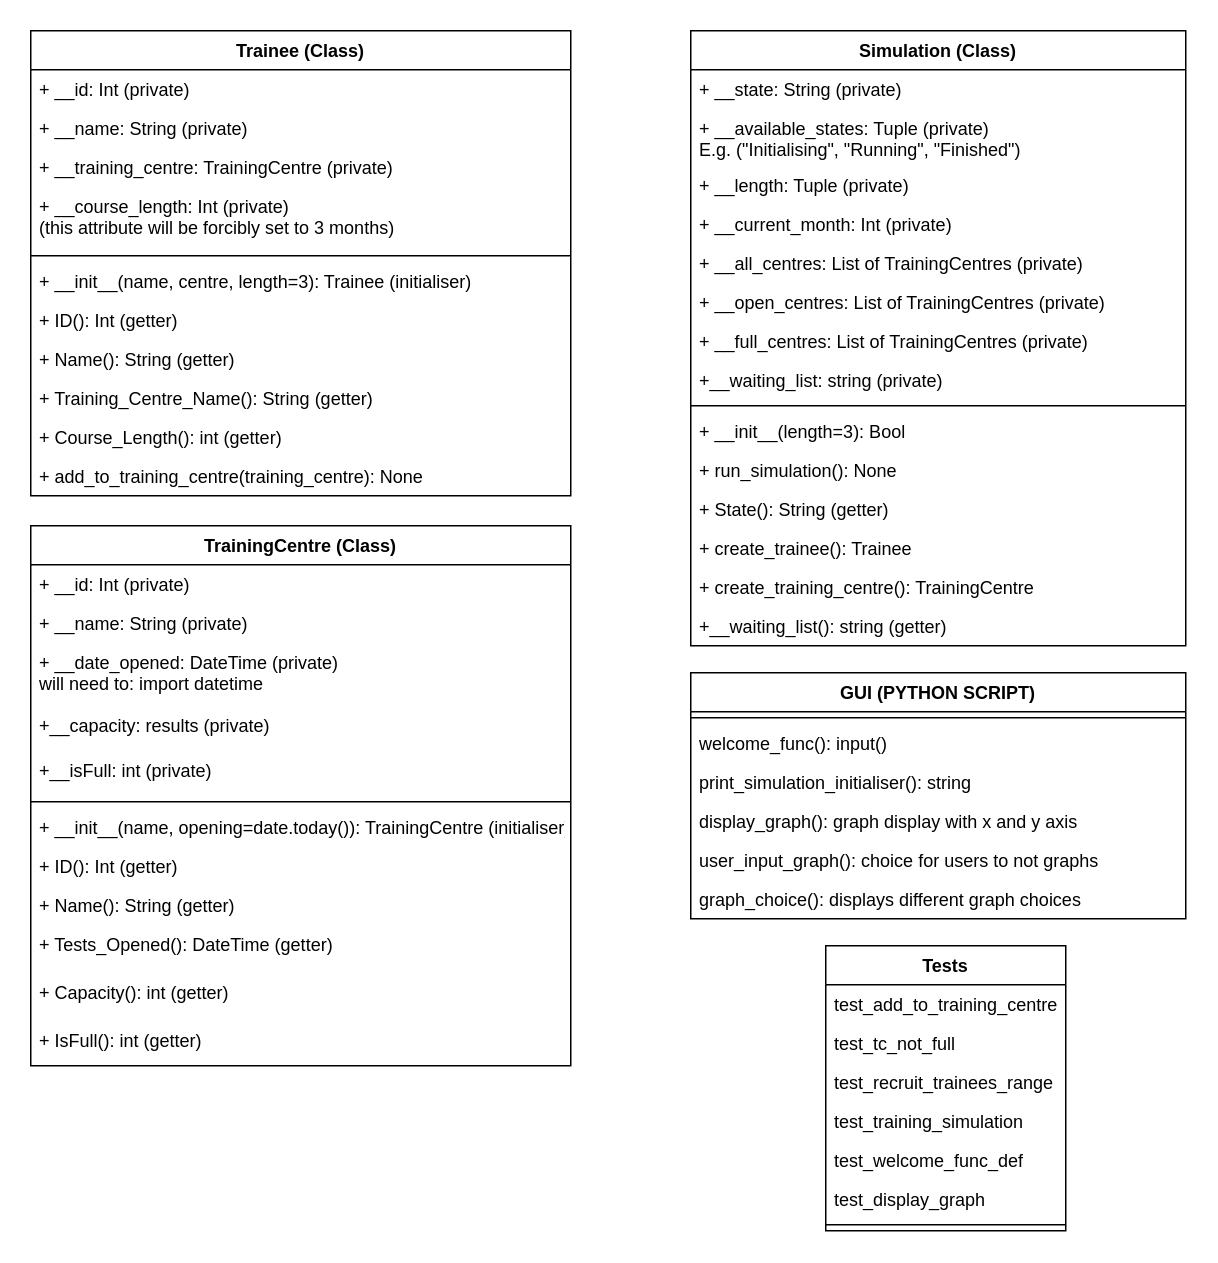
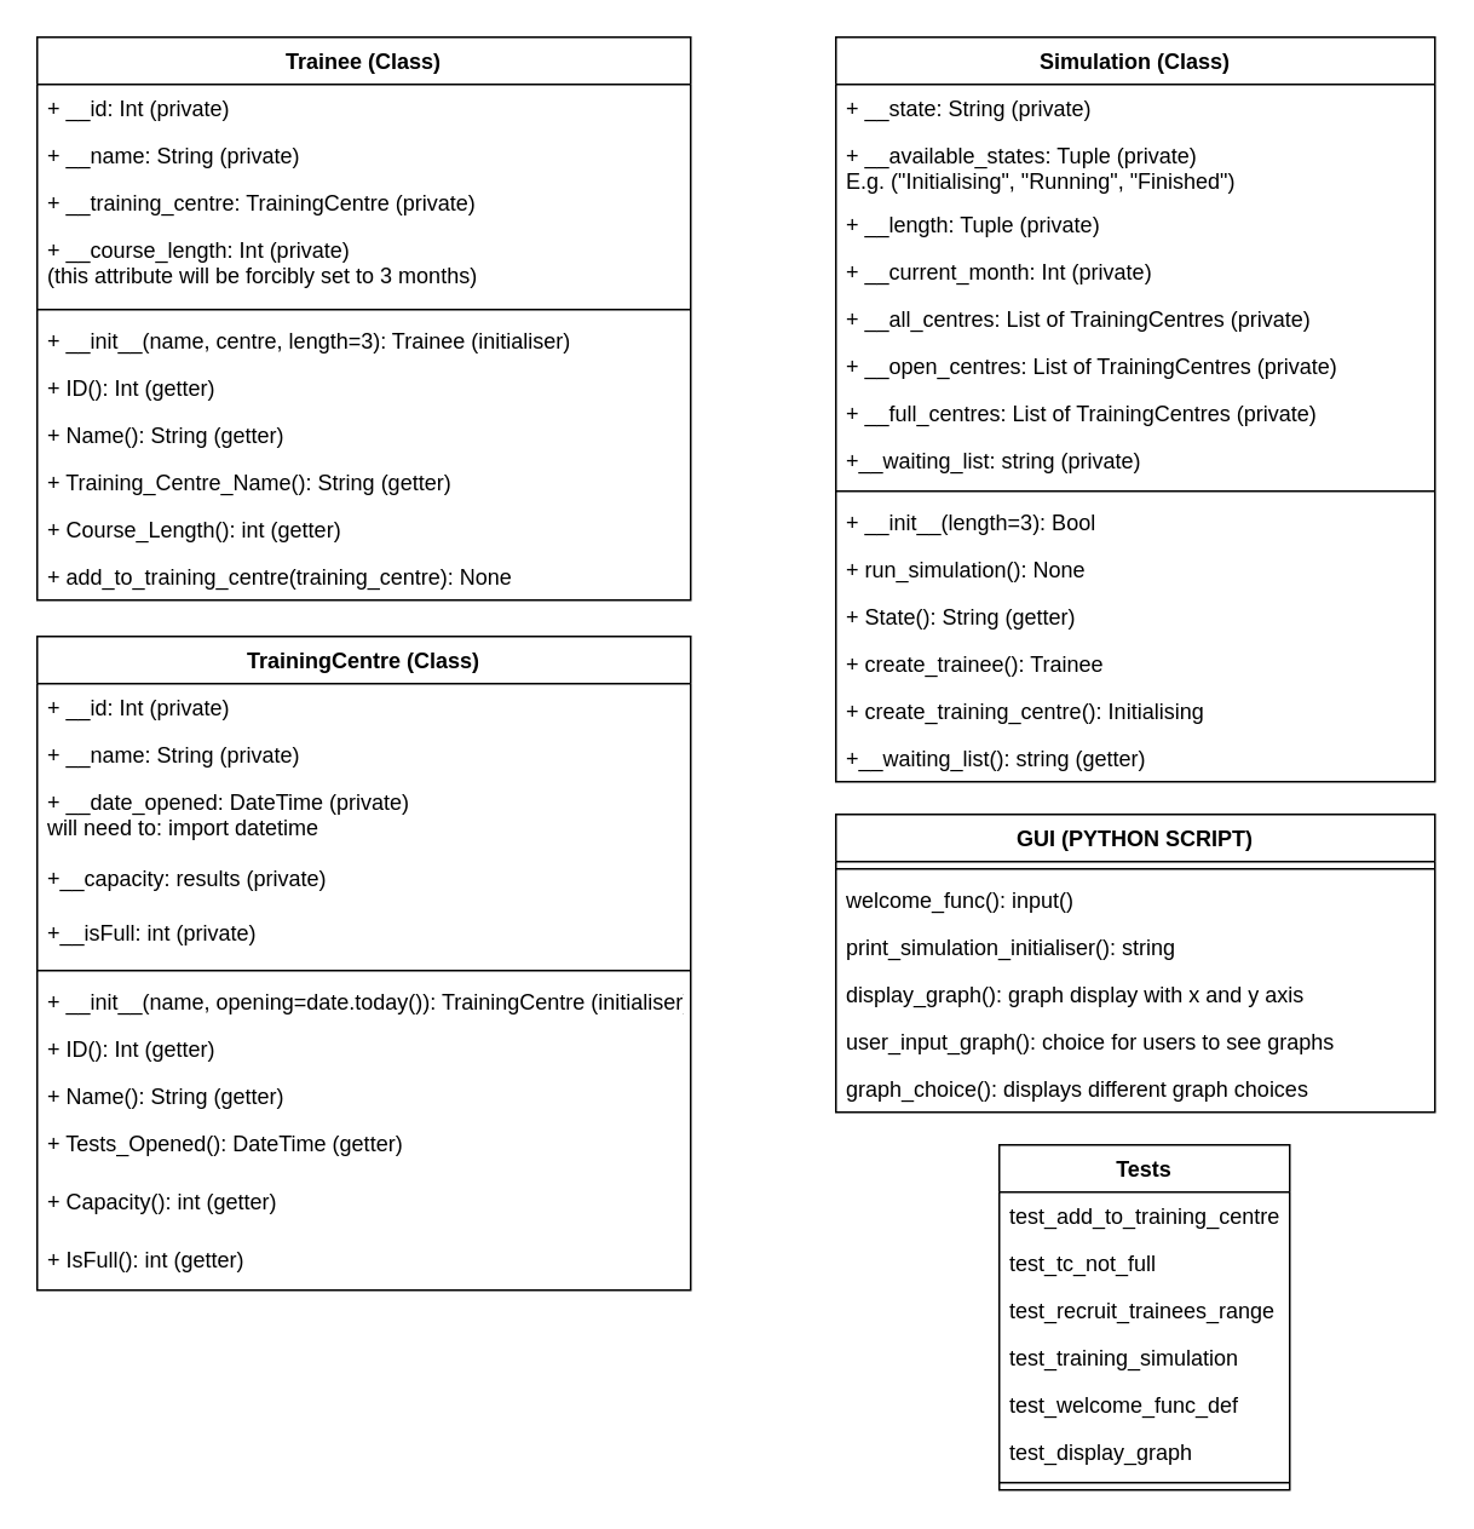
  <mxCell id="0" />
  <mxCell id="1" parent="0" />
  <mxCell id="2" value="Tests" style="swimlane;fontStyle=1;align=center;verticalAlign=top;childLayout=stackLayout;horizontal=1;startSize=26;horizontalStack=0;resizeParent=1;resizeLast=0;collapsible=1;marginBottom=0;rounded=0;shadow=0;strokeWidth=1;" parent="1" vertex="1"><mxGeometry x="550" y="630" width="160" height="190" as="geometry"><mxRectangle x="230" y="140" width="160" height="26" as="alternateBounds" /></mxGeometry></mxCell>
  <mxCell id="3" value="test_add_to_training_centre" style="text;align=left;verticalAlign=top;spacingLeft=4;spacingRight=4;overflow=hidden;rotatable=0;points=[[0,0.5],[1,0.5]];portConstraint=eastwest;" parent="2" vertex="1"><mxGeometry y="26" width="160" height="26" as="geometry" /></mxCell>
  <mxCell id="4" value="test_tc_not_full" style="text;align=left;verticalAlign=top;spacingLeft=4;spacingRight=4;overflow=hidden;rotatable=0;points=[[0,0.5],[1,0.5]];portConstraint=eastwest;rounded=0;shadow=0;html=0;" parent="2" vertex="1"><mxGeometry y="52" width="160" height="26" as="geometry" /></mxCell>
  <mxCell id="5" value="test_recruit_trainees_range" style="text;align=left;verticalAlign=top;spacingLeft=4;spacingRight=4;overflow=hidden;rotatable=0;points=[[0,0.5],[1,0.5]];portConstraint=eastwest;rounded=0;shadow=0;html=0;" parent="2" vertex="1"><mxGeometry y="78" width="160" height="26" as="geometry" /></mxCell>
  <mxCell id="6" value="test_training_simulation" style="text;align=left;verticalAlign=top;spacingLeft=4;spacingRight=4;overflow=hidden;rotatable=0;points=[[0,0.5],[1,0.5]];portConstraint=eastwest;" parent="2" vertex="1"><mxGeometry y="104" width="160" height="26" as="geometry" /></mxCell>
  <mxCell id="7" value="test_welcome_func_def" style="text;align=left;verticalAlign=top;spacingLeft=4;spacingRight=4;overflow=hidden;rotatable=0;points=[[0,0.5],[1,0.5]];portConstraint=eastwest;" vertex="1" parent="2"><mxGeometry y="130" width="160" height="26" as="geometry" /></mxCell>
  <mxCell id="8" value="test_display_graph" style="text;align=left;verticalAlign=top;spacingLeft=4;spacingRight=4;overflow=hidden;rotatable=0;points=[[0,0.5],[1,0.5]];portConstraint=eastwest;" vertex="1" parent="2"><mxGeometry y="156" width="160" height="26" as="geometry" /></mxCell>
  <mxCell id="9" value="" style="line;html=1;strokeWidth=1;align=left;verticalAlign=middle;spacingTop=-1;spacingLeft=3;spacingRight=3;rotatable=0;labelPosition=right;points=[];portConstraint=eastwest;" parent="2" vertex="1"><mxGeometry y="182" width="160" height="8" as="geometry" /></mxCell>
  <mxCell id="10" value="Trainee (Class)" style="swimlane;fontStyle=1;align=center;verticalAlign=top;childLayout=stackLayout;horizontal=1;startSize=26;horizontalStack=0;resizeParent=1;resizeParentMax=0;resizeLast=0;collapsible=1;marginBottom=0;" parent="1" vertex="1"><mxGeometry x="20" y="20" width="360" height="310" as="geometry" /></mxCell>
  <mxCell id="11" value="+ __id: Int (private)" style="text;strokeColor=none;fillColor=none;align=left;verticalAlign=top;spacingLeft=4;spacingRight=4;overflow=hidden;rotatable=0;points=[[0,0.5],[1,0.5]];portConstraint=eastwest;" parent="10" vertex="1"><mxGeometry y="26" width="360" height="26" as="geometry" /></mxCell>
  <mxCell id="12" value="+ __name: String (private)" style="text;strokeColor=none;fillColor=none;align=left;verticalAlign=top;spacingLeft=4;spacingRight=4;overflow=hidden;rotatable=0;points=[[0,0.5],[1,0.5]];portConstraint=eastwest;" parent="10" vertex="1"><mxGeometry y="52" width="360" height="26" as="geometry" /></mxCell>
  <mxCell id="13" value="+ __training_centre: TrainingCentre (private)" style="text;strokeColor=none;fillColor=none;align=left;verticalAlign=top;spacingLeft=4;spacingRight=4;overflow=hidden;rotatable=0;points=[[0,0.5],[1,0.5]];portConstraint=eastwest;" parent="10" vertex="1"><mxGeometry y="78" width="360" height="26" as="geometry" /></mxCell>
  <mxCell id="14" value="+ __course_length: Int (private)&#10;(this attribute will be forcibly set to 3 months)" style="text;strokeColor=none;fillColor=none;align=left;verticalAlign=top;spacingLeft=4;spacingRight=4;overflow=hidden;rotatable=0;points=[[0,0.5],[1,0.5]];portConstraint=eastwest;" parent="10" vertex="1"><mxGeometry y="104" width="360" height="42" as="geometry" /></mxCell>
  <mxCell id="15" value="" style="line;strokeWidth=1;fillColor=none;align=left;verticalAlign=middle;spacingTop=-1;spacingLeft=3;spacingRight=3;rotatable=0;labelPosition=right;points=[];portConstraint=eastwest;" parent="10" vertex="1"><mxGeometry y="146" width="360" height="8" as="geometry" /></mxCell>
  <mxCell id="16" value="+ __init__(name, centre, length=3): Trainee (initialiser)" style="text;strokeColor=none;fillColor=none;align=left;verticalAlign=top;spacingLeft=4;spacingRight=4;overflow=hidden;rotatable=0;points=[[0,0.5],[1,0.5]];portConstraint=eastwest;" parent="10" vertex="1"><mxGeometry y="154" width="360" height="26" as="geometry" /></mxCell>
  <mxCell id="17" value="+ ID(): Int (getter)" style="text;strokeColor=none;fillColor=none;align=left;verticalAlign=top;spacingLeft=4;spacingRight=4;overflow=hidden;rotatable=0;points=[[0,0.5],[1,0.5]];portConstraint=eastwest;" parent="10" vertex="1"><mxGeometry y="180" width="360" height="26" as="geometry" /></mxCell>
  <mxCell id="18" value="+ Name(): String (getter)" style="text;strokeColor=none;fillColor=none;align=left;verticalAlign=top;spacingLeft=4;spacingRight=4;overflow=hidden;rotatable=0;points=[[0,0.5],[1,0.5]];portConstraint=eastwest;" parent="10" vertex="1"><mxGeometry y="206" width="360" height="26" as="geometry" /></mxCell>
  <mxCell id="19" value="+ Training_Centre_Name(): String (getter)" style="text;strokeColor=none;fillColor=none;align=left;verticalAlign=top;spacingLeft=4;spacingRight=4;overflow=hidden;rotatable=0;points=[[0,0.5],[1,0.5]];portConstraint=eastwest;" parent="10" vertex="1"><mxGeometry y="232" width="360" height="26" as="geometry" /></mxCell>
  <mxCell id="20" value="+ Course_Length(): int (getter)" style="text;strokeColor=none;fillColor=none;align=left;verticalAlign=top;spacingLeft=4;spacingRight=4;overflow=hidden;rotatable=0;points=[[0,0.5],[1,0.5]];portConstraint=eastwest;" parent="10" vertex="1"><mxGeometry y="258" width="360" height="26" as="geometry" /></mxCell>
  <mxCell id="21" value="+ add_to_training_centre(training_centre): None" style="text;strokeColor=none;fillColor=none;align=left;verticalAlign=top;spacingLeft=4;spacingRight=4;overflow=hidden;rotatable=0;points=[[0,0.5],[1,0.5]];portConstraint=eastwest;" parent="10" vertex="1"><mxGeometry y="284" width="360" height="26" as="geometry" /></mxCell>
  <mxCell id="22" value="Simulation (Class)" style="swimlane;fontStyle=1;align=center;verticalAlign=top;childLayout=stackLayout;horizontal=1;startSize=26;horizontalStack=0;resizeParent=1;resizeParentMax=0;resizeLast=0;collapsible=1;marginBottom=0;" parent="1" vertex="1"><mxGeometry x="460" y="20" width="330" height="410" as="geometry" /></mxCell>
  <mxCell id="23" value="+ __state: String (private)" style="text;strokeColor=none;fillColor=none;align=left;verticalAlign=top;spacingLeft=4;spacingRight=4;overflow=hidden;rotatable=0;points=[[0,0.5],[1,0.5]];portConstraint=eastwest;" parent="22" vertex="1"><mxGeometry y="26" width="330" height="26" as="geometry" /></mxCell>
  <mxCell id="24" value="+ __available_states: Tuple (private)&#10;E.g. (&quot;Initialising&quot;, &quot;Running&quot;, &quot;Finished&quot;)" style="text;strokeColor=none;fillColor=none;align=left;verticalAlign=top;spacingLeft=4;spacingRight=4;overflow=hidden;rotatable=0;points=[[0,0.5],[1,0.5]];portConstraint=eastwest;" parent="22" vertex="1"><mxGeometry y="52" width="330" height="38" as="geometry" /></mxCell>
  <mxCell id="25" value="+ __length: Tuple (private)" style="text;strokeColor=none;fillColor=none;align=left;verticalAlign=top;spacingLeft=4;spacingRight=4;overflow=hidden;rotatable=0;points=[[0,0.5],[1,0.5]];portConstraint=eastwest;" parent="22" vertex="1"><mxGeometry y="90" width="330" height="26" as="geometry" /></mxCell>
  <mxCell id="26" value="+ __current_month: Int (private)" style="text;strokeColor=none;fillColor=none;align=left;verticalAlign=top;spacingLeft=4;spacingRight=4;overflow=hidden;rotatable=0;points=[[0,0.5],[1,0.5]];portConstraint=eastwest;" parent="22" vertex="1"><mxGeometry y="116" width="330" height="26" as="geometry" /></mxCell>
  <mxCell id="27" value="+ __all_centres: List of TrainingCentres (private)" style="text;strokeColor=none;fillColor=none;align=left;verticalAlign=top;spacingLeft=4;spacingRight=4;overflow=hidden;rotatable=0;points=[[0,0.5],[1,0.5]];portConstraint=eastwest;" parent="22" vertex="1"><mxGeometry y="142" width="330" height="26" as="geometry" /></mxCell>
  <mxCell id="28" value="+ __open_centres: List of TrainingCentres (private)" style="text;strokeColor=none;fillColor=none;align=left;verticalAlign=top;spacingLeft=4;spacingRight=4;overflow=hidden;rotatable=0;points=[[0,0.5],[1,0.5]];portConstraint=eastwest;" parent="22" vertex="1"><mxGeometry y="168" width="330" height="26" as="geometry" /></mxCell>
  <mxCell id="29" value="+ __full_centres: List of TrainingCentres (private)" style="text;strokeColor=none;fillColor=none;align=left;verticalAlign=top;spacingLeft=4;spacingRight=4;overflow=hidden;rotatable=0;points=[[0,0.5],[1,0.5]];portConstraint=eastwest;" vertex="1" parent="22"><mxGeometry y="194" width="330" height="26" as="geometry" /></mxCell>
  <mxCell id="30" value="+__waiting_list: string (private)" style="text;strokeColor=none;fillColor=none;align=left;verticalAlign=top;spacingLeft=4;spacingRight=4;overflow=hidden;rotatable=0;points=[[0,0.5],[1,0.5]];portConstraint=eastwest;" vertex="1" parent="22"><mxGeometry y="220" width="330" height="26" as="geometry" /></mxCell>
  <mxCell id="31" value="" style="line;strokeWidth=1;fillColor=none;align=left;verticalAlign=middle;spacingTop=-1;spacingLeft=3;spacingRight=3;rotatable=0;labelPosition=right;points=[];portConstraint=eastwest;" parent="22" vertex="1"><mxGeometry y="246" width="330" height="8" as="geometry" /></mxCell>
  <mxCell id="32" value="+ __init__(length=3): Bool" style="text;strokeColor=none;fillColor=none;align=left;verticalAlign=top;spacingLeft=4;spacingRight=4;overflow=hidden;rotatable=0;points=[[0,0.5],[1,0.5]];portConstraint=eastwest;" parent="22" vertex="1"><mxGeometry y="254" width="330" height="26" as="geometry" /></mxCell>
  <mxCell id="33" value="+ run_simulation(): None" style="text;strokeColor=none;fillColor=none;align=left;verticalAlign=top;spacingLeft=4;spacingRight=4;overflow=hidden;rotatable=0;points=[[0,0.5],[1,0.5]];portConstraint=eastwest;" parent="22" vertex="1"><mxGeometry y="280" width="330" height="26" as="geometry" /></mxCell>
  <mxCell id="34" value="+ State(): String (getter)" style="text;strokeColor=none;fillColor=none;align=left;verticalAlign=top;spacingLeft=4;spacingRight=4;overflow=hidden;rotatable=0;points=[[0,0.5],[1,0.5]];portConstraint=eastwest;" parent="22" vertex="1"><mxGeometry y="306" width="330" height="26" as="geometry" /></mxCell>
  <mxCell id="35" value="+ create_trainee(): Trainee" style="text;strokeColor=none;fillColor=none;align=left;verticalAlign=top;spacingLeft=4;spacingRight=4;overflow=hidden;rotatable=0;points=[[0,0.5],[1,0.5]];portConstraint=eastwest;" parent="22" vertex="1"><mxGeometry y="332" width="330" height="26" as="geometry" /></mxCell>
- <mxCell id="36" value="+ create_training_centre(): TrainingCentre" style="text;strokeColor=none;fillColor=none;align=left;verticalAlign=top;spacingLeft=4;spacingRight=4;overflow=hidden;rotatable=0;points=[[0,0.5],[1,0.5]];portConstraint=eastwest;" parent="22" vertex="1"><mxGeometry y="358" width="330" height="26" as="geometry" /></mxCell>
+ <mxCell id="36" value="+ create_training_centre(): Initialising" style="text;strokeColor=none;fillColor=none;align=left;verticalAlign=top;spacingLeft=4;spacingRight=4;overflow=hidden;rotatable=0;points=[[0,0.5],[1,0.5]];portConstraint=eastwest;" parent="22" vertex="1"><mxGeometry y="358" width="330" height="26" as="geometry" /></mxCell>
  <mxCell id="37" value="+__waiting_list(): string (getter)" style="text;strokeColor=none;fillColor=none;align=left;verticalAlign=top;spacingLeft=4;spacingRight=4;overflow=hidden;rotatable=0;points=[[0,0.5],[1,0.5]];portConstraint=eastwest;" vertex="1" parent="22"><mxGeometry y="384" width="330" height="26" as="geometry" /></mxCell>
  <mxCell id="38" value="TrainingCentre (Class)" style="swimlane;fontStyle=1;align=center;verticalAlign=top;childLayout=stackLayout;horizontal=1;startSize=26;horizontalStack=0;resizeParent=1;resizeParentMax=0;resizeLast=0;collapsible=1;marginBottom=0;" parent="1" vertex="1"><mxGeometry x="20" y="350" width="360" height="360" as="geometry" /></mxCell>
  <mxCell id="39" value="+ __id: Int (private)" style="text;strokeColor=none;fillColor=none;align=left;verticalAlign=top;spacingLeft=4;spacingRight=4;overflow=hidden;rotatable=0;points=[[0,0.5],[1,0.5]];portConstraint=eastwest;" parent="38" vertex="1"><mxGeometry y="26" width="360" height="26" as="geometry" /></mxCell>
  <mxCell id="40" value="+ __name: String (private)" style="text;strokeColor=none;fillColor=none;align=left;verticalAlign=top;spacingLeft=4;spacingRight=4;overflow=hidden;rotatable=0;points=[[0,0.5],[1,0.5]];portConstraint=eastwest;" parent="38" vertex="1"><mxGeometry y="52" width="360" height="26" as="geometry" /></mxCell>
  <mxCell id="41" value="+ __date_opened: DateTime (private)&#10;will need to: import datetime" style="text;strokeColor=none;fillColor=none;align=left;verticalAlign=top;spacingLeft=4;spacingRight=4;overflow=hidden;rotatable=0;points=[[0,0.5],[1,0.5]];portConstraint=eastwest;" parent="38" vertex="1"><mxGeometry y="78" width="360" height="42" as="geometry" /></mxCell>
  <mxCell id="42" value="+__capacity: results (private)" style="text;strokeColor=none;fillColor=none;align=left;verticalAlign=top;spacingLeft=4;spacingRight=4;overflow=hidden;rotatable=0;points=[[0,0.5],[1,0.5]];portConstraint=eastwest;" vertex="1" parent="38"><mxGeometry y="120" width="360" height="30" as="geometry" /></mxCell>
  <mxCell id="43" value="+__isFull: int (private)" style="text;strokeColor=none;fillColor=none;align=left;verticalAlign=top;spacingLeft=4;spacingRight=4;overflow=hidden;rotatable=0;points=[[0,0.5],[1,0.5]];portConstraint=eastwest;" vertex="1" parent="38"><mxGeometry y="150" width="360" height="30" as="geometry" /></mxCell>
  <mxCell id="44" value="" style="line;strokeWidth=1;fillColor=none;align=left;verticalAlign=middle;spacingTop=-1;spacingLeft=3;spacingRight=3;rotatable=0;labelPosition=right;points=[];portConstraint=eastwest;" parent="38" vertex="1"><mxGeometry y="180" width="360" height="8" as="geometry" /></mxCell>
  <mxCell id="45" value="+ __init__(name, opening=date.today()): TrainingCentre (initialiser)" style="text;strokeColor=none;fillColor=none;align=left;verticalAlign=top;spacingLeft=4;spacingRight=4;overflow=hidden;rotatable=0;points=[[0,0.5],[1,0.5]];portConstraint=eastwest;" parent="38" vertex="1"><mxGeometry y="188" width="360" height="26" as="geometry" /></mxCell>
  <mxCell id="46" value="+ ID(): Int (getter)" style="text;strokeColor=none;fillColor=none;align=left;verticalAlign=top;spacingLeft=4;spacingRight=4;overflow=hidden;rotatable=0;points=[[0,0.5],[1,0.5]];portConstraint=eastwest;" parent="38" vertex="1"><mxGeometry y="214" width="360" height="26" as="geometry" /></mxCell>
  <mxCell id="47" value="+ Name(): String (getter)" style="text;strokeColor=none;fillColor=none;align=left;verticalAlign=top;spacingLeft=4;spacingRight=4;overflow=hidden;rotatable=0;points=[[0,0.5],[1,0.5]];portConstraint=eastwest;" parent="38" vertex="1"><mxGeometry y="240" width="360" height="26" as="geometry" /></mxCell>
  <mxCell id="48" value="+ Tests_Opened(): DateTime (getter)" style="text;strokeColor=none;fillColor=none;align=left;verticalAlign=top;spacingLeft=4;spacingRight=4;overflow=hidden;rotatable=0;points=[[0,0.5],[1,0.5]];portConstraint=eastwest;" parent="38" vertex="1"><mxGeometry y="266" width="360" height="32" as="geometry" /></mxCell>
  <mxCell id="49" value="+ Capacity(): int (getter)" style="text;strokeColor=none;fillColor=none;align=left;verticalAlign=top;spacingLeft=4;spacingRight=4;overflow=hidden;rotatable=0;points=[[0,0.5],[1,0.5]];portConstraint=eastwest;" vertex="1" parent="38"><mxGeometry y="298" width="360" height="32" as="geometry" /></mxCell>
  <mxCell id="50" value="+ IsFull(): int (getter)" style="text;strokeColor=none;fillColor=none;align=left;verticalAlign=top;spacingLeft=4;spacingRight=4;overflow=hidden;rotatable=0;points=[[0,0.5],[1,0.5]];portConstraint=eastwest;" vertex="1" parent="38"><mxGeometry y="330" width="360" height="30" as="geometry" /></mxCell>
  <mxCell id="51" value="GUI (PYTHON SCRIPT)" style="swimlane;fontStyle=1;align=center;verticalAlign=top;childLayout=stackLayout;horizontal=1;startSize=26;horizontalStack=0;resizeParent=1;resizeParentMax=0;resizeLast=0;collapsible=1;marginBottom=0;" vertex="1" parent="1"><mxGeometry x="460" y="448" width="330" height="164" as="geometry" /></mxCell>
  <mxCell id="52" value="" style="line;strokeWidth=1;fillColor=none;align=left;verticalAlign=middle;spacingTop=-1;spacingLeft=3;spacingRight=3;rotatable=0;labelPosition=right;points=[];portConstraint=eastwest;" vertex="1" parent="51"><mxGeometry y="26" width="330" height="8" as="geometry" /></mxCell>
  <mxCell id="53" value="welcome_func(): input()" style="text;strokeColor=none;fillColor=none;align=left;verticalAlign=top;spacingLeft=4;spacingRight=4;overflow=hidden;rotatable=0;points=[[0,0.5],[1,0.5]];portConstraint=eastwest;" vertex="1" parent="51"><mxGeometry y="34" width="330" height="26" as="geometry" /></mxCell>
  <mxCell id="54" value="print_simulation_initialiser(): string" style="text;strokeColor=none;fillColor=none;align=left;verticalAlign=top;spacingLeft=4;spacingRight=4;overflow=hidden;rotatable=0;points=[[0,0.5],[1,0.5]];portConstraint=eastwest;" vertex="1" parent="51"><mxGeometry y="60" width="330" height="26" as="geometry" /></mxCell>
  <mxCell id="55" value="display_graph(): graph display with x and y axis" style="text;strokeColor=none;fillColor=none;align=left;verticalAlign=top;spacingLeft=4;spacingRight=4;overflow=hidden;rotatable=0;points=[[0,0.5],[1,0.5]];portConstraint=eastwest;" vertex="1" parent="51"><mxGeometry y="86" width="330" height="26" as="geometry" /></mxCell>
- <mxCell id="56" value="user_input_graph(): choice for users to not graphs" style="text;strokeColor=none;fillColor=none;align=left;verticalAlign=top;spacingLeft=4;spacingRight=4;overflow=hidden;rotatable=0;points=[[0,0.5],[1,0.5]];portConstraint=eastwest;" vertex="1" parent="51"><mxGeometry y="112" width="330" height="26" as="geometry" /></mxCell>
+ <mxCell id="56" value="user_input_graph(): choice for users to see graphs" style="text;strokeColor=none;fillColor=none;align=left;verticalAlign=top;spacingLeft=4;spacingRight=4;overflow=hidden;rotatable=0;points=[[0,0.5],[1,0.5]];portConstraint=eastwest;" vertex="1" parent="51"><mxGeometry y="112" width="330" height="26" as="geometry" /></mxCell>
  <mxCell id="57" value="graph_choice(): displays different graph choices" style="text;strokeColor=none;fillColor=none;align=left;verticalAlign=top;spacingLeft=4;spacingRight=4;overflow=hidden;rotatable=0;points=[[0,0.5],[1,0.5]];portConstraint=eastwest;" vertex="1" parent="51"><mxGeometry y="138" width="330" height="26" as="geometry" /></mxCell>
